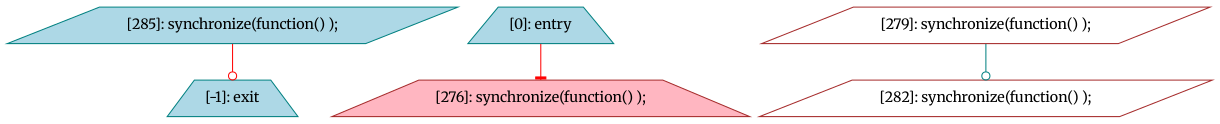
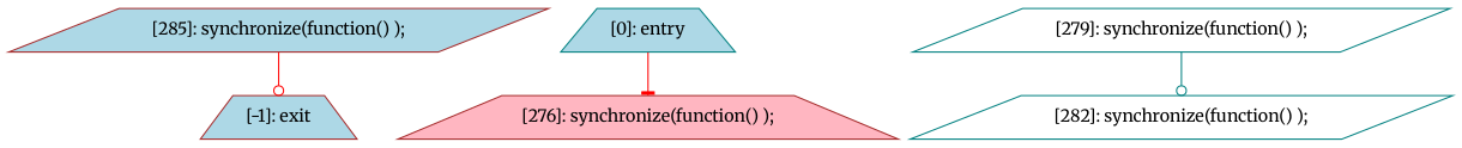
  digraph {
    fontname=Merriweather
    node [color=teal fillcolor=lightblue fontname=Merriweather shape=trapezium style=filled]
    edge [arrowhead=odot color=red fontname=Merriweather]
-   n1 [label="[-1]: exit"]
+   n1 [color=brown label="[-1]: exit"]
    n2 [label="[0]: entry"]
    n3 [color=brown fillcolor=lightpink label="[276]: synchronize(function() );\n"]
-   n4 [color=brown fillcolor=white label="[279]: synchronize(function() );\n" shape=parallelogram]
-   n5 [color=brown fillcolor=white label="[282]: synchronize(function() );\n" shape=parallelogram]
-   n6 [label="[285]: synchronize(function() );\n" shape=parallelogram]
+   n4 [fillcolor=white label="[279]: synchronize(function() );\n" shape=parallelogram]
+   n5 [fillcolor=white label="[282]: synchronize(function() );\n" shape=parallelogram]
+   n6 [color=brown label="[285]: synchronize(function() );\n" shape=parallelogram]
    n2 -> n3 [arrowhead=tee]
    n4 -> n5 [color=teal]
    n6 -> n1
  }
